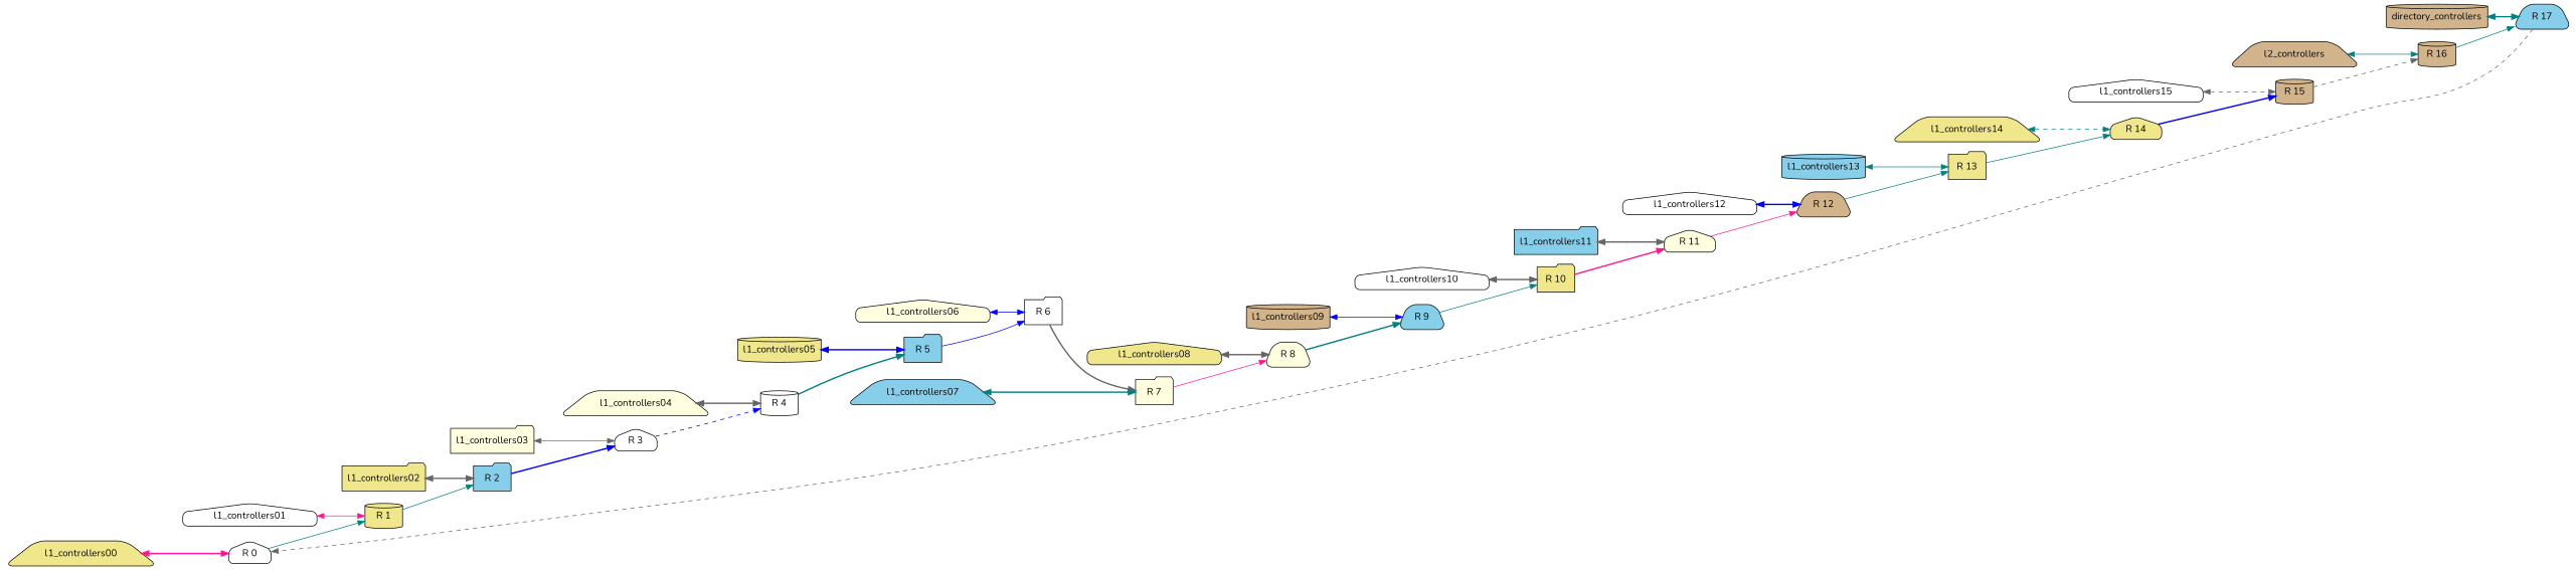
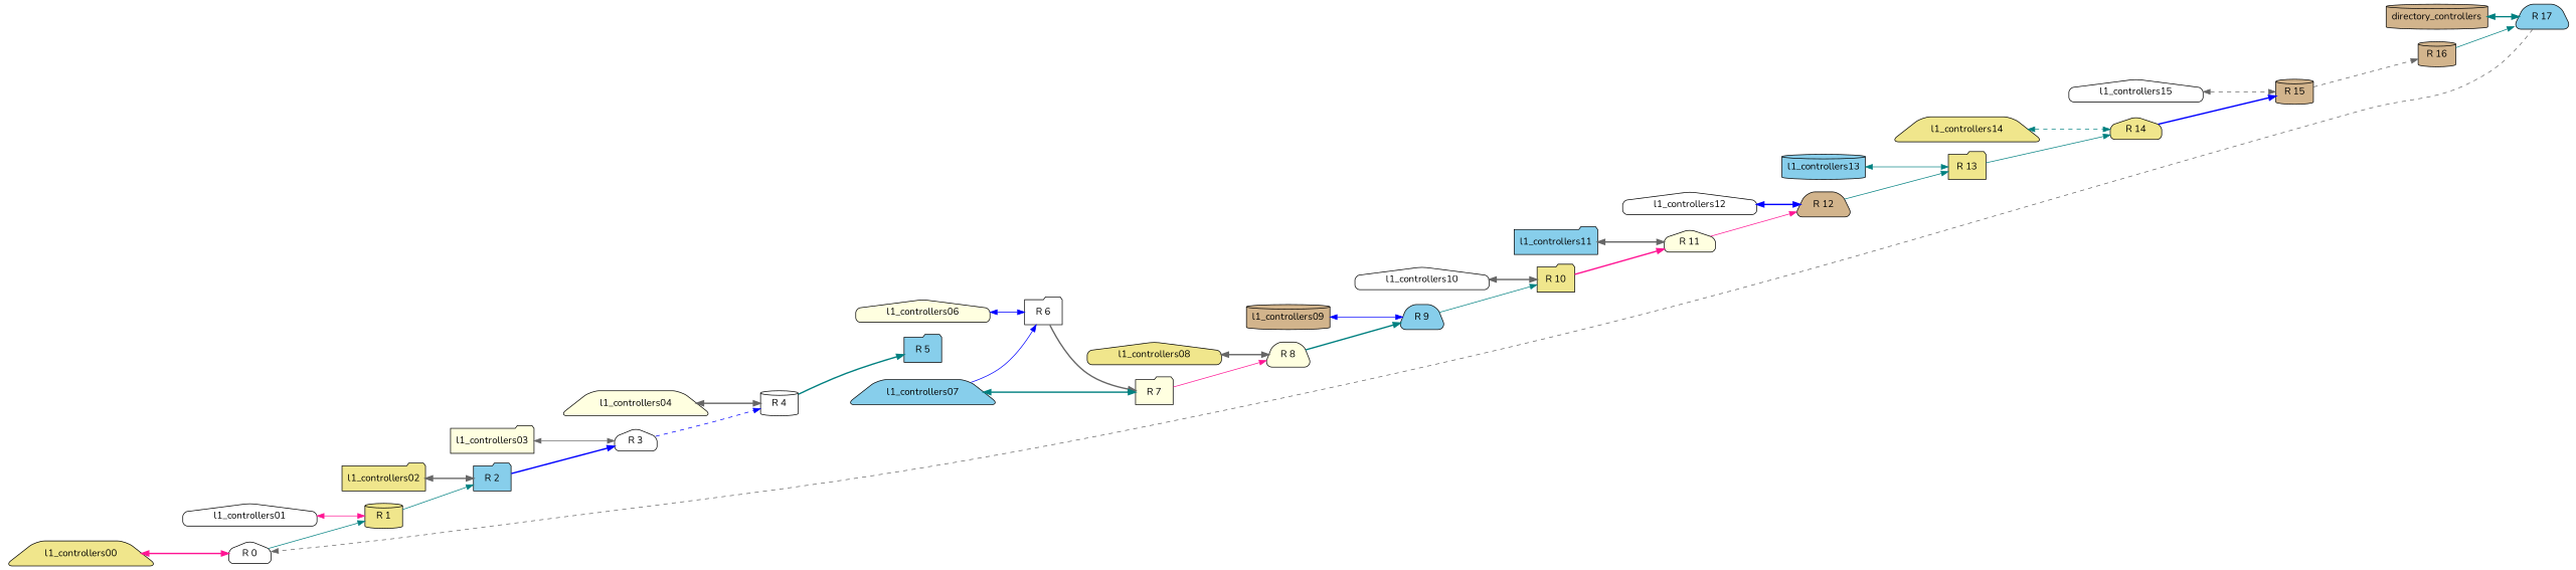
  graph {
    fontname=Nunito
    rankdir=LR
    node [color="#000000" fillcolor=khaki fontcolor="#000000" fontname=Nunito fontsize=14 shape=house style="rounded, filled,filled"]
    edge [color=teal dir=forward fontname=Nunito style=bold weight=0.5]
    n1 [fillcolor=white label="R 0"]
    n2 [label="R 1" shape=cylinder]
    n3 [fillcolor=skyblue label="R 2" shape=folder]
    n4 [fillcolor=white label="R 3"]
    n5 [fillcolor=white label="R 4" shape=cylinder]
    n6 [fillcolor=skyblue label="R 5" shape=folder]
    n7 [fillcolor=white label="R 6" shape=folder]
    n8 [fillcolor=lightyellow label="R 7" shape=folder]
    n9 [fillcolor=lightyellow label="R 8" shape=trapezium]
    n10 [fillcolor=skyblue label="R 9" shape=trapezium]
    n11 [label="R 10" shape=folder]
    n12 [fillcolor=lightyellow label="R 11"]
    n13 [fillcolor=tan label="R 12" shape=trapezium]
    n14 [label="R 13" shape=folder]
    n15 [label="R 14"]
    n16 [fillcolor=tan label="R 15" shape=cylinder]
    n17 [fillcolor=tan label="R 16" shape=cylinder]
    n18 [fillcolor=skyblue label="R 17" shape=trapezium]
    n19 [label=l1_controllers00 shape=trapezium]
    n20 [fillcolor=white label=l1_controllers01]
    n21 [label=l1_controllers02 shape=folder]
    n22 [fillcolor=lightyellow label=l1_controllers03 shape=folder]
    n23 [fillcolor=lightyellow label=l1_controllers04 shape=trapezium]
-   n24 [label=l1_controllers05 shape=cylinder]
    n25 [fillcolor=lightyellow label=l1_controllers06]
    n26 [fillcolor=skyblue label=l1_controllers07 shape=trapezium]
    n27 [label=l1_controllers08]
    n28 [fillcolor=tan label=l1_controllers09 shape=cylinder]
    n29 [fillcolor=white label=l1_controllers10]
    n30 [fillcolor=skyblue label=l1_controllers11 shape=folder]
    n31 [fillcolor=white label=l1_controllers12]
    n32 [fillcolor=skyblue label=l1_controllers13 shape=cylinder]
    n33 [label=l1_controllers14 shape=trapezium]
    n34 [fillcolor=white label=l1_controllers15]
-   n35 [fillcolor=tan label=l2_controllers shape=trapezium]
    n36 [fillcolor=tan label=directory_controllers shape=cylinder]
    n1 -- n2 [style=solid]
    n2 -- n3 [style=solid]
    n3 -- n4 [color=blue]
    n4 -- n5 [color=blue style=dashed]
    n5 -- n6
-   n6 -- n7 [color=blue style=solid]
+   n26 -- n7 [color=blue style=solid]
    n7 -- n8 [color=gray40]
    n8 -- n9 [color=deeppink style=solid]
    n9 -- n10
    n10 -- n11 [style=solid]
    n11 -- n12 [color=deeppink]
    n12 -- n13 [color=deeppink style=solid]
    n13 -- n14 [style=solid]
    n14 -- n15 [style=solid]
    n15 -- n16 [color=blue]
    n16 -- n17 [color=gray40 style=dashed]
    n17 -- n18 [style=solid]
    n18 -- n1 [color=gray40 style=dashed]
    n19 -- n1 [color=deeppink dir=both weight=1.0]
    n20 -- n2 [color=deeppink dir=both style=solid weight=1.0]
    n21 -- n3 [color=gray40 dir=both weight=1.0]
    n22 -- n4 [color=gray40 dir=both style=solid weight=1.0]
    n23 -- n5 [color=gray40 dir=both weight=1.0]
-   n24 -- n6 [color=blue dir=both weight=1.0]
    n25 -- n7 [color=blue dir=both style=solid weight=1.0]
    n26 -- n8 [dir=both weight=1.0]
    n27 -- n9 [color=gray40 dir=both weight=1.0]
    n28 -- n10 [color=blue dir=both style=solid weight=1.0]
    n29 -- n11 [color=gray40 dir=both weight=1.0]
    n30 -- n12 [color=gray40 dir=both weight=1.0]
    n31 -- n13 [color=blue dir=both weight=1.0]
    n32 -- n14 [dir=both style=solid weight=1.0]
    n33 -- n15 [dir=both style=dashed weight=1.0]
    n34 -- n16 [color=gray40 dir=both style=dashed weight=1.0]
-   n35 -- n17 [dir=both style=solid weight=1.0]
    n36 -- n18 [dir=both weight=1.0]
  }
